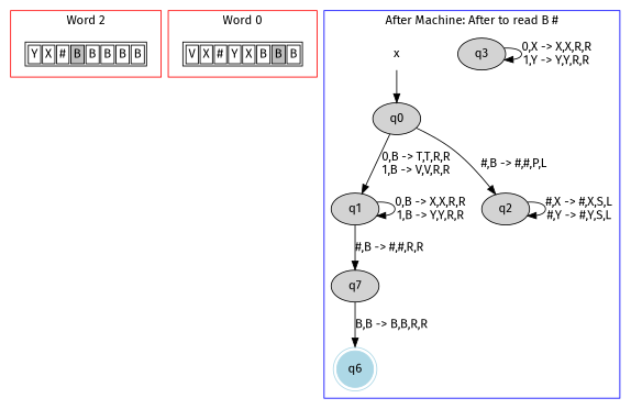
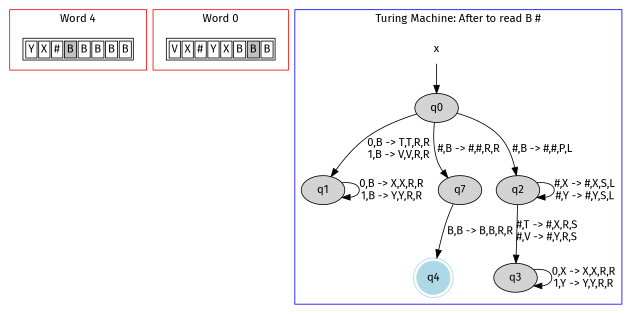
  digraph {
    fontname="Fira Sans"
    node [fontname="Fira Sans" style=filled]
    edge [fontname="Fira Sans"]
    n1 [label=<<TABLE> <TR> <TD><FONT>Y</FONT></TD> <TD><FONT>X</FONT></TD> <TD><FONT>#</FONT></TD> <TD BGCOLOR="gray"><FONT>B</FONT></TD> <TD><FONT>B</FONT></TD> <TD><FONT>B</FONT></TD> <TD><FONT>B</FONT></TD> <TD><FONT>B</FONT></TD> </TR> </TABLE>> shape=plaintext style=""]
    n2 [label=<<TABLE> <TR> <TD><FONT>V</FONT></TD> <TD><FONT>X</FONT></TD> <TD><FONT>#</FONT></TD> <TD><FONT>Y</FONT></TD> <TD><FONT>X</FONT></TD> <TD><FONT>B</FONT></TD> <TD BGCOLOR="gray"><FONT>B</FONT></TD> <TD><FONT>B</FONT></TD> </TR> </TABLE>> shape=plaintext style=""]
    q0
    q1
    n5 [label=q7]
    q2
    q3
-   q4 [color=lightblue shape=doublecircle label=q6]
+   q4 [color=lightblue shape=doublecircle]
    x [color=white]
    subgraph cluster_1 {
      color=red
-     label="Word 2"
+     label="Word 4"
      n1
    }
    subgraph cluster_2 {
      color=red
      label="Word 0"
      n2
    }
    subgraph cluster_3 {
      color=blue
-     label="After Machine: After to read B #"
+     label="Turing Machine: After to read B #"
      q0
      q1
      n5
      q2
      q3
      q4
      x
    }
    q0 -> q1 [label="0,B -> T,T,R,R\n1,B -> V,V,R,R"]
-   q1 -> n5 [label="#,B -> #,#,R,R"]
+   q0 -> n5 [label="#,B -> #,#,R,R"]
    q0 -> q2 [label="#,B -> #,#,P,L"]
    q1 -> q1 [label="0,B -> X,X,R,R\n1,B -> Y,Y,R,R"]
    n5 -> q4 [label="B,B -> B,B,R,R"]
    q2 -> q2 [label="#,X -> #,X,S,L\n#,Y -> #,Y,S,L"]
+   q2 -> q3 [label="#,T -> #,X,R,S\n#,V -> #,Y,R,S"]
    q3 -> q3 [label="0,X -> X,X,R,R\n1,Y -> Y,Y,R,R"]
    x -> q0
  }
